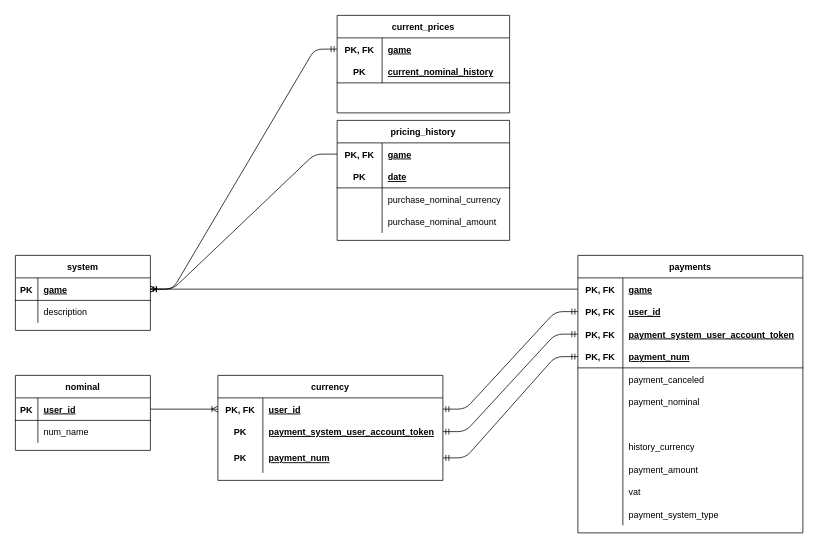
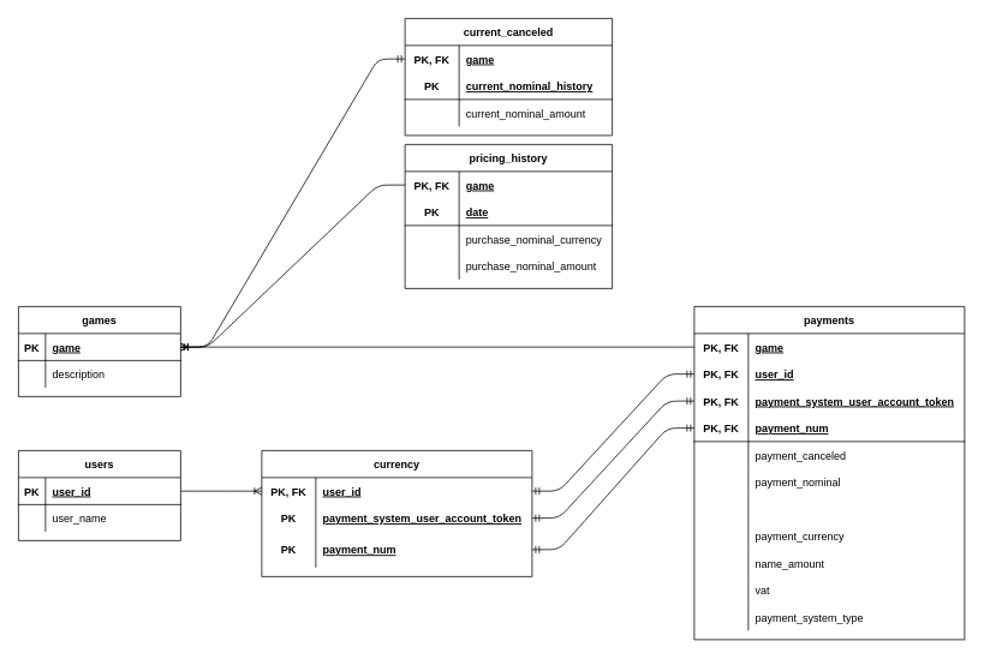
  <mxCell id="0" />
  <mxCell id="1" parent="0" />
- <mxCell id="2" value="system" style="shape=table;startSize=30;container=1;collapsible=1;childLayout=tableLayout;fixedRows=1;rowLines=0;fontStyle=1;align=center;resizeLast=1;" vertex="1" parent="1"><mxGeometry x="20" y="340" width="180" height="100" as="geometry" /></mxCell>
+ <mxCell id="2" value="games" style="shape=table;startSize=30;container=1;collapsible=1;childLayout=tableLayout;fixedRows=1;rowLines=0;fontStyle=1;align=center;resizeLast=1;" vertex="1" parent="1"><mxGeometry x="20" y="340" width="180" height="100" as="geometry" /></mxCell>
  <mxCell id="3" value="" style="shape=partialRectangle;collapsible=0;dropTarget=0;pointerEvents=0;fillColor=none;top=0;left=0;bottom=1;right=0;points=[[0,0.5],[1,0.5]];portConstraint=eastwest;" vertex="1" parent="2"><mxGeometry y="30" width="180" height="30" as="geometry" /></mxCell>
  <mxCell id="4" value="PK" style="shape=partialRectangle;connectable=0;fillColor=none;top=0;left=0;bottom=0;right=0;fontStyle=1;overflow=hidden;" vertex="1" parent="3"><mxGeometry width="30" height="30" as="geometry" /></mxCell>
  <mxCell id="5" value="game" style="shape=partialRectangle;connectable=0;fillColor=none;top=0;left=0;bottom=0;right=0;align=left;spacingLeft=6;fontStyle=5;overflow=hidden;" vertex="1" parent="3"><mxGeometry x="30" width="150" height="30" as="geometry" /></mxCell>
  <mxCell id="6" value="" style="shape=partialRectangle;collapsible=0;dropTarget=0;pointerEvents=0;fillColor=none;top=0;left=0;bottom=0;right=0;points=[[0,0.5],[1,0.5]];portConstraint=eastwest;" vertex="1" parent="2"><mxGeometry y="60" width="180" height="30" as="geometry" /></mxCell>
  <mxCell id="7" value="" style="shape=partialRectangle;connectable=0;fillColor=none;top=0;left=0;bottom=0;right=0;editable=1;overflow=hidden;" vertex="1" parent="6"><mxGeometry width="30" height="30" as="geometry" /></mxCell>
  <mxCell id="8" value="description" style="shape=partialRectangle;connectable=0;fillColor=none;top=0;left=0;bottom=0;right=0;align=left;spacingLeft=6;overflow=hidden;" vertex="1" parent="6"><mxGeometry x="30" width="150" height="30" as="geometry" /></mxCell>
- <mxCell id="9" value="nominal" style="shape=table;startSize=30;container=1;collapsible=1;childLayout=tableLayout;fixedRows=1;rowLines=0;fontStyle=1;align=center;resizeLast=1;" vertex="1" parent="1"><mxGeometry x="20" y="500" width="180" height="100" as="geometry" /></mxCell>
+ <mxCell id="9" value="users" style="shape=table;startSize=30;container=1;collapsible=1;childLayout=tableLayout;fixedRows=1;rowLines=0;fontStyle=1;align=center;resizeLast=1;" vertex="1" parent="1"><mxGeometry x="20" y="500" width="180" height="100" as="geometry" /></mxCell>
  <mxCell id="10" value="" style="shape=partialRectangle;collapsible=0;dropTarget=0;pointerEvents=0;fillColor=none;top=0;left=0;bottom=1;right=0;points=[[0,0.5],[1,0.5]];portConstraint=eastwest;" vertex="1" parent="9"><mxGeometry y="30" width="180" height="30" as="geometry" /></mxCell>
  <mxCell id="11" value="PK" style="shape=partialRectangle;connectable=0;fillColor=none;top=0;left=0;bottom=0;right=0;fontStyle=1;overflow=hidden;" vertex="1" parent="10"><mxGeometry width="30" height="30" as="geometry" /></mxCell>
  <mxCell id="12" value="user_id" style="shape=partialRectangle;connectable=0;fillColor=none;top=0;left=0;bottom=0;right=0;align=left;spacingLeft=6;fontStyle=5;overflow=hidden;" vertex="1" parent="10"><mxGeometry x="30" width="150" height="30" as="geometry" /></mxCell>
  <mxCell id="13" value="" style="shape=partialRectangle;collapsible=0;dropTarget=0;pointerEvents=0;fillColor=none;top=0;left=0;bottom=0;right=0;points=[[0,0.5],[1,0.5]];portConstraint=eastwest;" vertex="1" parent="9"><mxGeometry y="60" width="180" height="30" as="geometry" /></mxCell>
  <mxCell id="14" value="" style="shape=partialRectangle;connectable=0;fillColor=none;top=0;left=0;bottom=0;right=0;editable=1;overflow=hidden;" vertex="1" parent="13"><mxGeometry width="30" height="30" as="geometry" /></mxCell>
- <mxCell id="15" value="num_name" style="shape=partialRectangle;connectable=0;fillColor=none;top=0;left=0;bottom=0;right=0;align=left;spacingLeft=6;overflow=hidden;" vertex="1" parent="13"><mxGeometry x="30" width="150" height="30" as="geometry" /></mxCell>
- <mxCell id="16" value="current_prices" style="shape=table;startSize=30;container=1;collapsible=1;childLayout=tableLayout;fixedRows=1;rowLines=0;fontStyle=1;align=center;resizeLast=1;" vertex="1" parent="1"><mxGeometry x="449" y="20" width="230" height="130" as="geometry" /></mxCell>
+ <mxCell id="15" value="user_name" style="shape=partialRectangle;connectable=0;fillColor=none;top=0;left=0;bottom=0;right=0;align=left;spacingLeft=6;overflow=hidden;" vertex="1" parent="13"><mxGeometry x="30" width="150" height="30" as="geometry" /></mxCell>
+ <mxCell id="16" value="current_canceled" style="shape=table;startSize=30;container=1;collapsible=1;childLayout=tableLayout;fixedRows=1;rowLines=0;fontStyle=1;align=center;resizeLast=1;" vertex="1" parent="1"><mxGeometry x="449" y="20" width="230" height="130" as="geometry" /></mxCell>
  <mxCell id="17" value="" style="shape=partialRectangle;collapsible=0;dropTarget=0;pointerEvents=0;fillColor=none;top=0;left=0;bottom=0;right=0;points=[[0,0.5],[1,0.5]];portConstraint=eastwest;" vertex="1" parent="16"><mxGeometry y="30" width="230" height="30" as="geometry" /></mxCell>
  <mxCell id="18" value="PK, FK" style="shape=partialRectangle;connectable=0;fillColor=none;top=0;left=0;bottom=0;right=0;fontStyle=1;overflow=hidden;" vertex="1" parent="17"><mxGeometry width="60" height="30" as="geometry" /></mxCell>
  <mxCell id="19" value="game" style="shape=partialRectangle;connectable=0;fillColor=none;top=0;left=0;bottom=0;right=0;align=left;spacingLeft=6;fontStyle=5;overflow=hidden;" vertex="1" parent="17"><mxGeometry x="60" width="170" height="30" as="geometry" /></mxCell>
  <mxCell id="20" value="" style="shape=partialRectangle;collapsible=0;dropTarget=0;pointerEvents=0;fillColor=none;top=0;left=0;bottom=1;right=0;points=[[0,0.5],[1,0.5]];portConstraint=eastwest;" vertex="1" parent="16"><mxGeometry y="60" width="230" height="30" as="geometry" /></mxCell>
  <mxCell id="21" value="PK" style="shape=partialRectangle;connectable=0;fillColor=none;top=0;left=0;bottom=0;right=0;fontStyle=1;overflow=hidden;" vertex="1" parent="20"><mxGeometry width="60" height="30" as="geometry" /></mxCell>
  <mxCell id="22" value="current_nominal_history" style="shape=partialRectangle;connectable=0;fillColor=none;top=0;left=0;bottom=0;right=0;align=left;spacingLeft=6;fontStyle=5;overflow=hidden;" vertex="1" parent="20"><mxGeometry x="60" width="170" height="30" as="geometry" /></mxCell>
  <mxCell id="23" value="" style="shape=partialRectangle;collapsible=0;dropTarget=0;pointerEvents=0;fillColor=none;top=0;left=0;bottom=0;right=0;points=[[0,0.5],[1,0.5]];portConstraint=eastwest;" vertex="1" parent="16"><mxGeometry y="90" width="230" height="30" as="geometry" /></mxCell>
  <mxCell id="24" value="" style="shape=partialRectangle;connectable=0;fillColor=none;top=0;left=0;bottom=0;right=0;editable=1;overflow=hidden;" vertex="1" parent="23"><mxGeometry width="60" height="30" as="geometry" /></mxCell>
+ <mxCell id="25" value="current_nominal_amount" style="shape=partialRectangle;connectable=0;fillColor=none;top=0;left=0;bottom=0;right=0;align=left;spacingLeft=6;overflow=hidden;" vertex="1" parent="23"><mxGeometry x="60" width="170" height="30" as="geometry" /></mxCell>
  <mxCell id="26" value="pricing_history" style="shape=table;startSize=30;container=1;collapsible=1;childLayout=tableLayout;fixedRows=1;rowLines=0;fontStyle=1;align=center;resizeLast=1;" vertex="1" parent="1"><mxGeometry x="449" y="160" width="230" height="160" as="geometry" /></mxCell>
  <mxCell id="27" value="" style="shape=partialRectangle;collapsible=0;dropTarget=0;pointerEvents=0;fillColor=none;top=0;left=0;bottom=0;right=0;points=[[0,0.5],[1,0.5]];portConstraint=eastwest;" vertex="1" parent="26"><mxGeometry y="30" width="230" height="30" as="geometry" /></mxCell>
  <mxCell id="28" value="PK, FK" style="shape=partialRectangle;connectable=0;fillColor=none;top=0;left=0;bottom=0;right=0;fontStyle=1;overflow=hidden;" vertex="1" parent="27"><mxGeometry width="60" height="30" as="geometry" /></mxCell>
  <mxCell id="29" value="game" style="shape=partialRectangle;connectable=0;fillColor=none;top=0;left=0;bottom=0;right=0;align=left;spacingLeft=6;fontStyle=5;overflow=hidden;" vertex="1" parent="27"><mxGeometry x="60" width="170" height="30" as="geometry" /></mxCell>
  <mxCell id="30" value="" style="shape=partialRectangle;collapsible=0;dropTarget=0;pointerEvents=0;fillColor=none;top=0;left=0;bottom=1;right=0;points=[[0,0.5],[1,0.5]];portConstraint=eastwest;" vertex="1" parent="26"><mxGeometry y="60" width="230" height="30" as="geometry" /></mxCell>
  <mxCell id="31" value="PK" style="shape=partialRectangle;connectable=0;fillColor=none;top=0;left=0;bottom=0;right=0;fontStyle=1;overflow=hidden;" vertex="1" parent="30"><mxGeometry width="60" height="30" as="geometry" /></mxCell>
  <mxCell id="32" value="date" style="shape=partialRectangle;connectable=0;fillColor=none;top=0;left=0;bottom=0;right=0;align=left;spacingLeft=6;fontStyle=5;overflow=hidden;" vertex="1" parent="30"><mxGeometry x="60" width="170" height="30" as="geometry" /></mxCell>
  <mxCell id="33" value="" style="shape=partialRectangle;collapsible=0;dropTarget=0;pointerEvents=0;fillColor=none;top=0;left=0;bottom=0;right=0;points=[[0,0.5],[1,0.5]];portConstraint=eastwest;" vertex="1" parent="26"><mxGeometry y="90" width="230" height="30" as="geometry" /></mxCell>
  <mxCell id="34" value="" style="shape=partialRectangle;connectable=0;fillColor=none;top=0;left=0;bottom=0;right=0;editable=1;overflow=hidden;" vertex="1" parent="33"><mxGeometry width="60" height="30" as="geometry" /></mxCell>
  <mxCell id="35" value="purchase_nominal_currency" style="shape=partialRectangle;connectable=0;fillColor=none;top=0;left=0;bottom=0;right=0;align=left;spacingLeft=6;overflow=hidden;" vertex="1" parent="33"><mxGeometry x="60" width="170" height="30" as="geometry" /></mxCell>
  <mxCell id="36" value="" style="shape=partialRectangle;collapsible=0;dropTarget=0;pointerEvents=0;fillColor=none;top=0;left=0;bottom=0;right=0;points=[[0,0.5],[1,0.5]];portConstraint=eastwest;" vertex="1" parent="26"><mxGeometry y="120" width="230" height="30" as="geometry" /></mxCell>
  <mxCell id="37" value="" style="shape=partialRectangle;connectable=0;fillColor=none;top=0;left=0;bottom=0;right=0;editable=1;overflow=hidden;" vertex="1" parent="36"><mxGeometry width="60" height="30" as="geometry" /></mxCell>
  <mxCell id="38" value="purchase_nominal_amount" style="shape=partialRectangle;connectable=0;fillColor=none;top=0;left=0;bottom=0;right=0;align=left;spacingLeft=6;overflow=hidden;" vertex="1" parent="36"><mxGeometry x="60" width="170" height="30" as="geometry" /></mxCell>
  <mxCell id="39" value="payments" style="shape=table;startSize=30;container=1;collapsible=1;childLayout=tableLayout;fixedRows=1;rowLines=0;fontStyle=1;align=center;resizeLast=1;" vertex="1" parent="1"><mxGeometry x="770" y="340" width="300" height="370" as="geometry" /></mxCell>
  <mxCell id="40" style="shape=partialRectangle;collapsible=0;dropTarget=0;pointerEvents=0;fillColor=none;top=0;left=0;bottom=0;right=0;points=[[0,0.5],[1,0.5]];portConstraint=eastwest;" vertex="1" parent="39"><mxGeometry y="30" width="300" height="30" as="geometry" /></mxCell>
  <mxCell id="41" value="PK, FK" style="shape=partialRectangle;connectable=0;fillColor=none;top=0;left=0;bottom=0;right=0;fontStyle=1;overflow=hidden;perimeter=rectanglePerimeter;" vertex="1" parent="40"><mxGeometry width="60" height="30" as="geometry" /></mxCell>
  <mxCell id="42" value="game" style="shape=partialRectangle;connectable=0;top=0;left=0;bottom=0;right=0;align=left;spacingLeft=6;fontStyle=5;overflow=hidden;perimeterSpacing=0;fillColor=none;perimeter=rectanglePerimeter;" vertex="1" parent="40"><mxGeometry x="60" width="240" height="30" as="geometry" /></mxCell>
  <mxCell id="43" value="" style="shape=partialRectangle;collapsible=0;dropTarget=0;pointerEvents=0;fillColor=none;top=0;left=0;bottom=0;right=0;points=[[0,0.5],[1,0.5]];portConstraint=eastwest;" vertex="1" parent="39"><mxGeometry y="60" width="300" height="30" as="geometry" /></mxCell>
  <mxCell id="44" value="PK, FK" style="shape=partialRectangle;connectable=0;fillColor=none;top=0;left=0;bottom=0;right=0;fontStyle=1;overflow=hidden;" vertex="1" parent="43"><mxGeometry width="60" height="30" as="geometry" /></mxCell>
  <mxCell id="45" value="user_id" style="shape=partialRectangle;connectable=0;fillColor=none;top=0;left=0;bottom=0;right=0;align=left;spacingLeft=6;fontStyle=5;overflow=hidden;" vertex="1" parent="43"><mxGeometry x="60" width="240" height="30" as="geometry" /></mxCell>
  <mxCell id="46" value="" style="shape=partialRectangle;collapsible=0;dropTarget=0;pointerEvents=0;fillColor=none;top=0;left=0;bottom=0;right=0;points=[[0,0.5],[1,0.5]];portConstraint=eastwest;" vertex="1" parent="39"><mxGeometry y="90" width="300" height="30" as="geometry" /></mxCell>
  <mxCell id="47" value="PK, FK" style="shape=partialRectangle;connectable=0;fillColor=none;top=0;left=0;bottom=0;right=0;fontStyle=1;overflow=hidden;" vertex="1" parent="46"><mxGeometry width="60" height="30" as="geometry" /></mxCell>
  <mxCell id="48" value="payment_system_user_account_token" style="shape=partialRectangle;connectable=0;fillColor=none;top=0;left=0;bottom=0;right=0;align=left;spacingLeft=6;fontStyle=5;overflow=hidden;" vertex="1" parent="46"><mxGeometry x="60" width="240" height="30" as="geometry" /></mxCell>
  <mxCell id="49" style="shape=partialRectangle;collapsible=0;dropTarget=0;pointerEvents=0;fillColor=none;top=0;left=0;bottom=1;right=0;points=[[0,0.5],[1,0.5]];portConstraint=eastwest;" vertex="1" parent="39"><mxGeometry y="120" width="300" height="30" as="geometry" /></mxCell>
  <mxCell id="50" value="PK, FK" style="shape=partialRectangle;connectable=0;fillColor=none;top=0;left=0;bottom=0;right=0;fontStyle=1;overflow=hidden;" vertex="1" parent="49"><mxGeometry width="60" height="30" as="geometry" /></mxCell>
  <mxCell id="51" value="payment_num" style="shape=partialRectangle;connectable=0;fillColor=none;top=0;left=0;bottom=0;right=0;align=left;spacingLeft=6;fontStyle=5;overflow=hidden;" vertex="1" parent="49"><mxGeometry x="60" width="240" height="30" as="geometry" /></mxCell>
  <mxCell id="52" value="" style="shape=partialRectangle;collapsible=0;dropTarget=0;pointerEvents=0;fillColor=none;top=0;left=0;bottom=0;right=0;points=[[0,0.5],[1,0.5]];portConstraint=eastwest;" vertex="1" parent="39"><mxGeometry y="150" width="300" height="30" as="geometry" /></mxCell>
  <mxCell id="53" value="" style="shape=partialRectangle;connectable=0;fillColor=none;top=0;left=0;bottom=0;right=0;editable=1;overflow=hidden;" vertex="1" parent="52"><mxGeometry width="60" height="30" as="geometry" /></mxCell>
  <mxCell id="54" value="payment_canceled" style="shape=partialRectangle;connectable=0;fillColor=none;top=0;left=0;bottom=0;right=0;align=left;spacingLeft=6;overflow=hidden;" vertex="1" parent="52"><mxGeometry x="60" width="240" height="30" as="geometry" /></mxCell>
  <mxCell id="55" value="" style="shape=partialRectangle;collapsible=0;dropTarget=0;pointerEvents=0;fillColor=none;top=0;left=0;bottom=0;right=0;points=[[0,0.5],[1,0.5]];portConstraint=eastwest;" vertex="1" parent="39"><mxGeometry y="180" width="300" height="30" as="geometry" /></mxCell>
  <mxCell id="56" value="" style="shape=partialRectangle;connectable=0;fillColor=none;top=0;left=0;bottom=0;right=0;editable=1;overflow=hidden;" vertex="1" parent="55"><mxGeometry width="60" height="30" as="geometry" /></mxCell>
  <mxCell id="57" value="payment_nominal" style="shape=partialRectangle;connectable=0;fillColor=none;top=0;left=0;bottom=0;right=0;align=left;spacingLeft=6;overflow=hidden;" vertex="1" parent="55"><mxGeometry x="60" width="240" height="30" as="geometry" /></mxCell>
  <mxCell id="58" style="shape=partialRectangle;collapsible=0;dropTarget=0;pointerEvents=0;fillColor=none;top=0;left=0;bottom=0;right=0;points=[[0,0.5],[1,0.5]];portConstraint=eastwest;" vertex="1" parent="39"><mxGeometry y="210" width="300" height="30" as="geometry" /></mxCell>
  <mxCell id="59" style="shape=partialRectangle;connectable=0;fillColor=none;top=0;left=0;bottom=0;right=0;editable=1;overflow=hidden;" vertex="1" parent="58"><mxGeometry width="60" height="30" as="geometry" /></mxCell>
  <mxCell id="60" style="shape=partialRectangle;collapsible=0;dropTarget=0;pointerEvents=0;fillColor=none;top=0;left=0;bottom=0;right=0;points=[[0,0.5],[1,0.5]];portConstraint=eastwest;" vertex="1" parent="39"><mxGeometry y="240" width="300" height="30" as="geometry" /></mxCell>
  <mxCell id="61" style="shape=partialRectangle;connectable=0;fillColor=none;top=0;left=0;bottom=0;right=0;editable=1;overflow=hidden;" vertex="1" parent="60"><mxGeometry width="60" height="30" as="geometry" /></mxCell>
- <mxCell id="62" value="history_currency" style="shape=partialRectangle;connectable=0;fillColor=none;top=0;left=0;bottom=0;right=0;align=left;spacingLeft=6;overflow=hidden;" vertex="1" parent="60"><mxGeometry x="60" width="240" height="30" as="geometry" /></mxCell>
+ <mxCell id="62" value="payment_currency" style="shape=partialRectangle;connectable=0;fillColor=none;top=0;left=0;bottom=0;right=0;align=left;spacingLeft=6;overflow=hidden;" vertex="1" parent="60"><mxGeometry x="60" width="240" height="30" as="geometry" /></mxCell>
  <mxCell id="63" style="shape=partialRectangle;collapsible=0;dropTarget=0;pointerEvents=0;fillColor=none;top=0;left=0;bottom=0;right=0;points=[[0,0.5],[1,0.5]];portConstraint=eastwest;" vertex="1" parent="39"><mxGeometry y="270" width="300" height="30" as="geometry" /></mxCell>
  <mxCell id="64" style="shape=partialRectangle;connectable=0;fillColor=none;top=0;left=0;bottom=0;right=0;editable=1;overflow=hidden;" vertex="1" parent="63"><mxGeometry width="60" height="30" as="geometry" /></mxCell>
- <mxCell id="65" value="payment_amount" style="shape=partialRectangle;connectable=0;fillColor=none;top=0;left=0;bottom=0;right=0;align=left;spacingLeft=6;overflow=hidden;" vertex="1" parent="63"><mxGeometry x="60" width="240" height="30" as="geometry" /></mxCell>
+ <mxCell id="65" value="name_amount" style="shape=partialRectangle;connectable=0;fillColor=none;top=0;left=0;bottom=0;right=0;align=left;spacingLeft=6;overflow=hidden;" vertex="1" parent="63"><mxGeometry x="60" width="240" height="30" as="geometry" /></mxCell>
  <mxCell id="66" style="shape=partialRectangle;collapsible=0;dropTarget=0;pointerEvents=0;fillColor=none;top=0;left=0;bottom=0;right=0;points=[[0,0.5],[1,0.5]];portConstraint=eastwest;" vertex="1" parent="39"><mxGeometry y="300" width="300" height="30" as="geometry" /></mxCell>
  <mxCell id="67" style="shape=partialRectangle;connectable=0;fillColor=none;top=0;left=0;bottom=0;right=0;editable=1;overflow=hidden;" vertex="1" parent="66"><mxGeometry width="60" height="30" as="geometry" /></mxCell>
  <mxCell id="68" value="vat" style="shape=partialRectangle;connectable=0;fillColor=none;top=0;left=0;bottom=0;right=0;align=left;spacingLeft=6;overflow=hidden;" vertex="1" parent="66"><mxGeometry x="60" width="240" height="30" as="geometry" /></mxCell>
  <mxCell id="69" style="shape=partialRectangle;collapsible=0;dropTarget=0;pointerEvents=0;fillColor=none;top=0;left=0;bottom=0;right=0;points=[[0,0.5],[1,0.5]];portConstraint=eastwest;" vertex="1" parent="39"><mxGeometry y="330" width="300" height="30" as="geometry" /></mxCell>
  <mxCell id="70" style="shape=partialRectangle;connectable=0;fillColor=none;top=0;left=0;bottom=0;right=0;editable=1;overflow=hidden;" vertex="1" parent="69"><mxGeometry width="60" height="30" as="geometry" /></mxCell>
  <mxCell id="71" value="payment_system_type" style="shape=partialRectangle;connectable=0;fillColor=none;top=0;left=0;bottom=0;right=0;align=left;spacingLeft=6;overflow=hidden;" vertex="1" parent="69"><mxGeometry x="60" width="240" height="30" as="geometry" /></mxCell>
  <mxCell id="72" value="" style="edgeStyle=entityRelationEdgeStyle;fontSize=12;html=1;endArrow=ERoneToMany;" edge="1" parent="1" source="10" target="77"><mxGeometry width="100" height="100" relative="1" as="geometry"><mxPoint x="220" y="820" as="sourcePoint" /><mxPoint x="320" y="430" as="targetPoint" /></mxGeometry></mxCell>
  <mxCell id="73" value="" style="edgeStyle=entityRelationEdgeStyle;fontSize=12;html=1;endArrow=ERoneToMany;" edge="1" parent="1" source="27" target="3"><mxGeometry width="100" height="100" relative="1" as="geometry"><mxPoint x="210" y="250" as="sourcePoint" /><mxPoint x="310" y="150" as="targetPoint" /></mxGeometry></mxCell>
  <mxCell id="74" value="" style="edgeStyle=entityRelationEdgeStyle;fontSize=12;html=1;endArrow=ERmandOne;startArrow=ERmandOne;" edge="1" parent="1" source="3" target="17"><mxGeometry width="100" height="100" relative="1" as="geometry"><mxPoint x="200" y="210" as="sourcePoint" /><mxPoint x="300" y="110" as="targetPoint" /></mxGeometry></mxCell>
  <mxCell id="75" value="" style="edgeStyle=entityRelationEdgeStyle;fontSize=12;html=1;endArrow=ERoneToMany;" edge="1" parent="1" source="40" target="3"><mxGeometry width="100" height="100" relative="1" as="geometry"><mxPoint x="260" y="490" as="sourcePoint" /><mxPoint x="360" y="390" as="targetPoint" /></mxGeometry></mxCell>
  <mxCell id="76" value="currency" style="shape=table;startSize=30;container=1;collapsible=1;childLayout=tableLayout;fixedRows=1;rowLines=0;fontStyle=1;align=center;resizeLast=1;strokeColor=#000000;fillColor=none;" vertex="1" parent="1"><mxGeometry x="290" y="500" width="300" height="140" as="geometry" /></mxCell>
  <mxCell id="77" value="" style="shape=partialRectangle;collapsible=0;dropTarget=0;pointerEvents=0;fillColor=none;top=0;left=0;bottom=0;right=0;points=[[0,0.5],[1,0.5]];portConstraint=eastwest;" vertex="1" parent="76"><mxGeometry y="30" width="300" height="30" as="geometry" /></mxCell>
  <mxCell id="78" value="PK, FK" style="shape=partialRectangle;connectable=0;fillColor=none;top=0;left=0;bottom=0;right=0;fontStyle=1;overflow=hidden;" vertex="1" parent="77"><mxGeometry width="60" height="30" as="geometry" /></mxCell>
  <mxCell id="79" value="user_id" style="shape=partialRectangle;connectable=0;fillColor=none;top=0;left=0;bottom=0;right=0;align=left;spacingLeft=6;fontStyle=5;overflow=hidden;" vertex="1" parent="77"><mxGeometry x="60" width="240" height="30" as="geometry" /></mxCell>
  <mxCell id="80" value="" style="shape=partialRectangle;collapsible=0;dropTarget=0;pointerEvents=0;fillColor=none;top=0;left=0;bottom=0;right=0;points=[[0,0.5],[1,0.5]];portConstraint=eastwest;" vertex="1" parent="76"><mxGeometry y="60" width="300" height="30" as="geometry" /></mxCell>
  <mxCell id="81" value="PK" style="shape=partialRectangle;connectable=0;fillColor=none;top=0;left=0;bottom=0;right=0;fontStyle=1;overflow=hidden;" vertex="1" parent="80"><mxGeometry width="60" height="30" as="geometry" /></mxCell>
  <mxCell id="82" value="payment_system_user_account_token" style="shape=partialRectangle;connectable=0;fillColor=none;top=0;left=0;bottom=0;right=0;align=left;spacingLeft=6;fontStyle=5;overflow=hidden;" vertex="1" parent="80"><mxGeometry x="60" width="240" height="30" as="geometry" /></mxCell>
  <mxCell id="83" style="shape=partialRectangle;collapsible=0;dropTarget=0;pointerEvents=0;fillColor=none;top=0;left=0;bottom=0;right=0;points=[[0,0.5],[1,0.5]];portConstraint=eastwest;" vertex="1" parent="76"><mxGeometry y="90" width="300" height="40" as="geometry" /></mxCell>
  <mxCell id="84" value="PK" style="shape=partialRectangle;connectable=0;fillColor=none;top=0;left=0;bottom=0;right=0;fontStyle=1;overflow=hidden;" vertex="1" parent="83"><mxGeometry width="60" height="40" as="geometry" /></mxCell>
  <mxCell id="85" value="payment_num" style="shape=partialRectangle;connectable=0;fillColor=none;top=0;left=0;bottom=0;right=0;align=left;spacingLeft=6;fontStyle=5;overflow=hidden;" vertex="1" parent="83"><mxGeometry x="60" width="240" height="40" as="geometry" /></mxCell>
  <mxCell id="86" value="" style="edgeStyle=entityRelationEdgeStyle;fontSize=12;html=1;endArrow=ERmandOne;startArrow=ERmandOne;" edge="1" parent="1" source="77" target="43"><mxGeometry width="100" height="100" relative="1" as="geometry"><mxPoint x="530" y="520" as="sourcePoint" /><mxPoint x="630" y="420" as="targetPoint" /></mxGeometry></mxCell>
  <mxCell id="87" value="" style="edgeStyle=entityRelationEdgeStyle;fontSize=12;html=1;endArrow=ERmandOne;startArrow=ERmandOne;" edge="1" parent="1" source="80" target="46"><mxGeometry width="100" height="100" relative="1" as="geometry"><mxPoint x="600" y="555" as="sourcePoint" /><mxPoint x="780" y="425" as="targetPoint" /></mxGeometry></mxCell>
  <mxCell id="88" value="" style="edgeStyle=entityRelationEdgeStyle;fontSize=12;html=1;endArrow=ERmandOne;startArrow=ERmandOne;" edge="1" parent="1" source="83" target="49"><mxGeometry width="100" height="100" relative="1" as="geometry"><mxPoint x="610" y="565" as="sourcePoint" /><mxPoint x="790" y="435" as="targetPoint" /></mxGeometry></mxCell>
